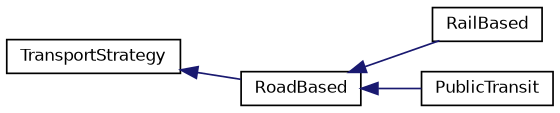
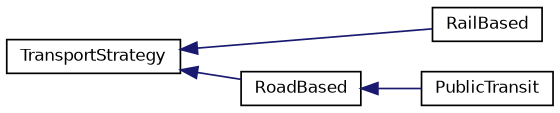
  digraph {
    rankdir=LR
    node [color=black fillcolor=white fontname=Helvetica fontsize=10 shape=record style=filled]
    edge [color=midnightblue dir=back fontname=Helvetica fontsize=10 labelfontname=Helvetica labelfontsize=10 style=solid]
    n1 [height=0.2 label=TransportStrategy width=0.4]
    n2 [height=0.2 label=RailBased width=0.4]
    n3 [height=0.2 label=RoadBased width=0.4]
    n4 [height=0.2 label=PublicTransit width=0.4]
-   n3 -> n2
+   n1 -> n2
    n1 -> n3
    n3 -> n4
  }
